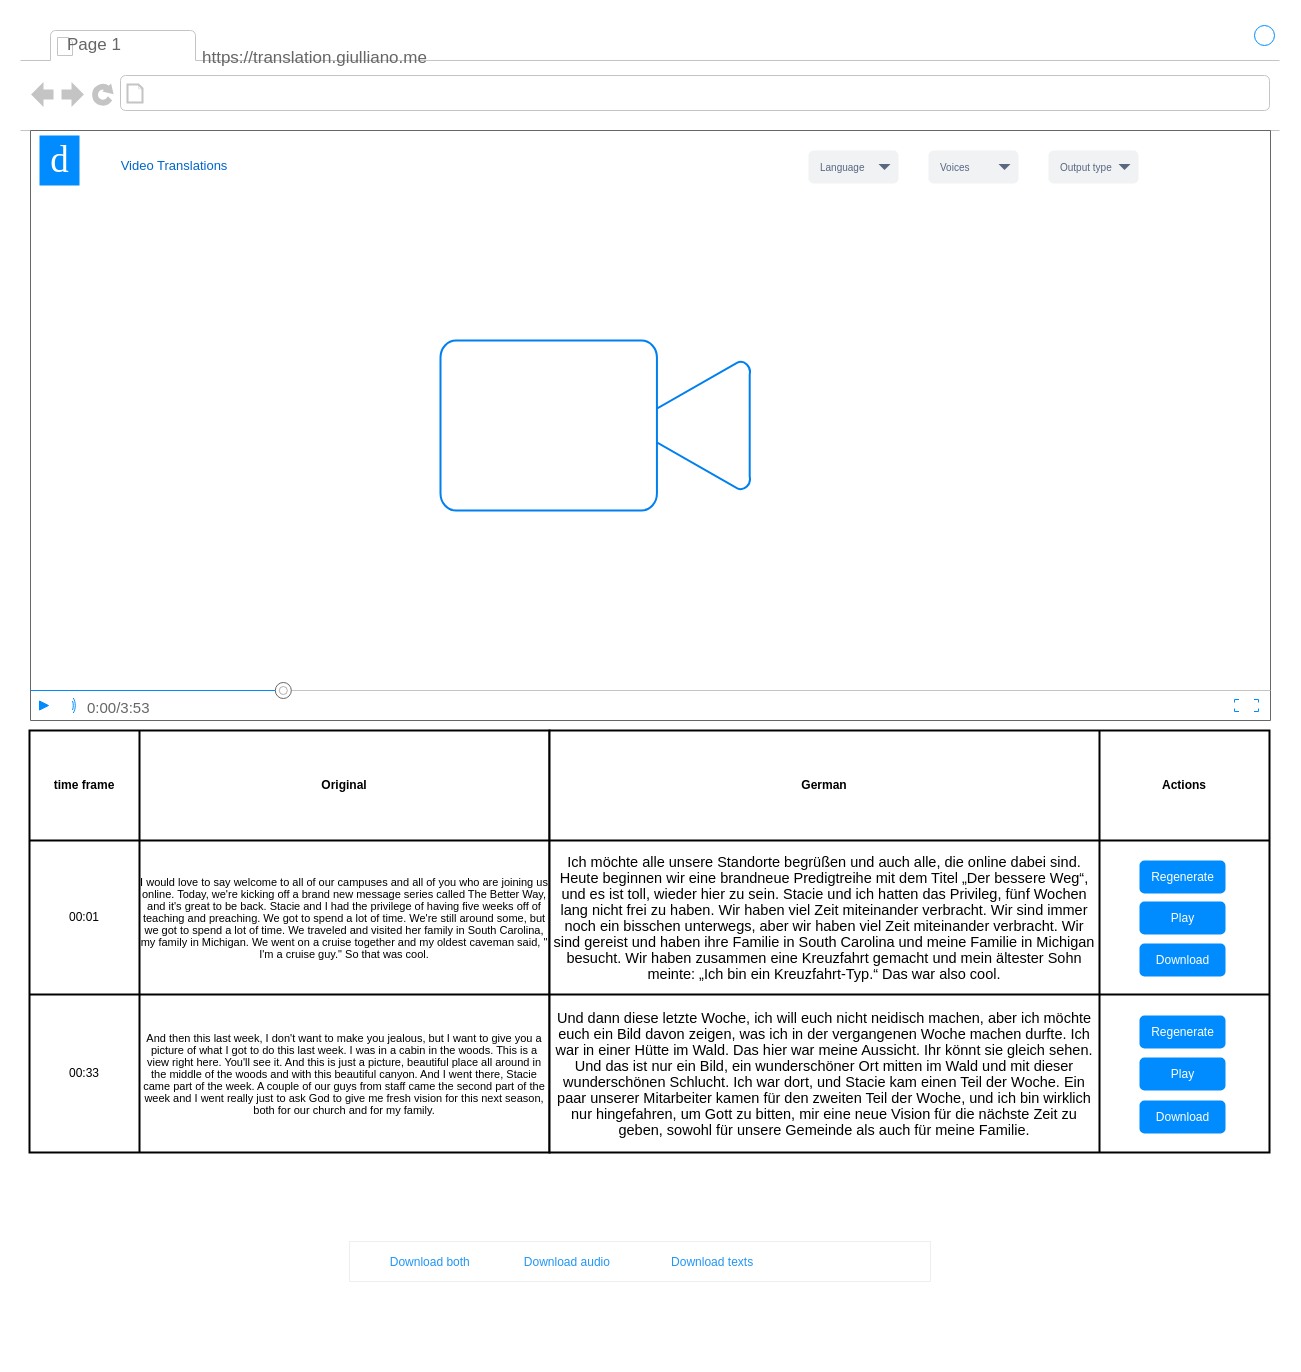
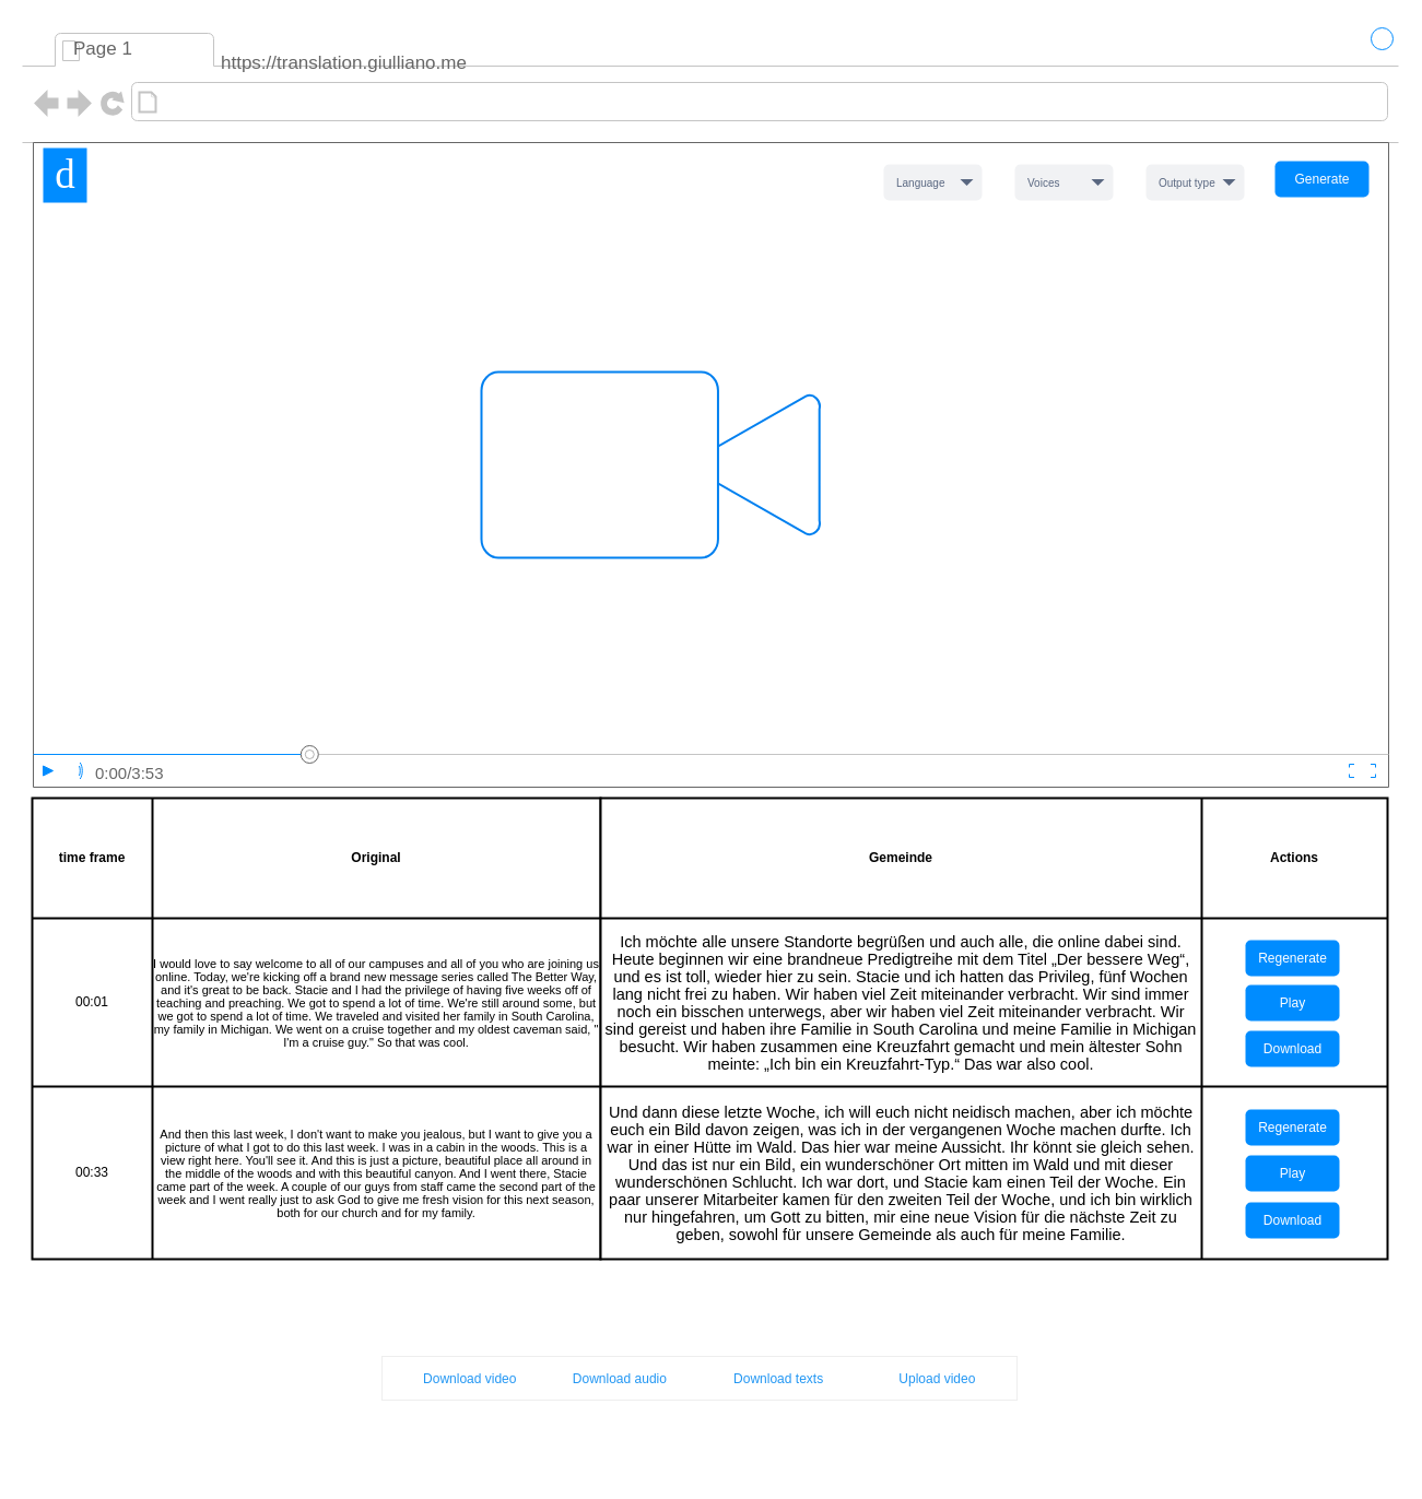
  <mxCell id="0" />
  <mxCell id="1" parent="0" />
  <mxCell id="2" value="" style="strokeWidth=1;shadow=0;dashed=0;align=center;html=1;shape=mxgraph.mockup.containers.browserWindow;rSize=0;strokeColor2=#008cff;strokeColor3=#c4c4c4;mainText=,;recursiveResize=0;strokeColor=#FFFFFF;fontColor=#FFFFFF;" parent="1" vertex="1"><mxGeometry x="20" y="20" width="1259" height="1330" as="geometry" /></mxCell>
  <mxCell id="3" value="Page 1" style="strokeWidth=1;shadow=0;dashed=0;align=center;html=1;shape=mxgraph.mockup.containers.anchor;fontSize=17;fontColor=#666666;align=left;" parent="2" vertex="1"><mxGeometry x="45" y="12" width="110" height="26" as="geometry" /></mxCell>
  <mxCell id="4" value="https://translation.giulliano.me" style="strokeWidth=1;shadow=0;dashed=0;align=center;html=1;shape=mxgraph.mockup.containers.anchor;rSize=0;fontSize=17;fontColor=#666666;align=left;" parent="2" vertex="1"><mxGeometry x="180" y="25" width="250" height="26" as="geometry" /></mxCell>
  <mxCell id="5" value="" style="verticalLabelPosition=bottom;shadow=0;dashed=0;align=center;html=1;verticalAlign=top;strokeWidth=1;shape=mxgraph.mockup.containers.videoPlayer;strokeColor=#666666;strokeColor2=#008cff;strokeColor3=#c4c4c4;textColor=#666666;fillColor2=#008cff;barHeight=30;barPos=20;" parent="2" vertex="1"><mxGeometry x="10" y="110" width="1240" height="590" as="geometry" /></mxCell>
  <mxCell id="6" value="Output type" style="rounded=1;fillColor=#F1F2F4;strokeColor=none;html=1;fontColor=#596780;align=left;fontSize=10;spacingLeft=10" parent="2" vertex="1"><mxGeometry x="1028" y="130" width="90" height="33" as="geometry" /></mxCell>
  <mxCell id="7" value="" style="shape=triangle;direction=south;fillColor=#596780;strokeColor=none;html=1" parent="6" vertex="1"><mxGeometry x="1" y="0.5" width="12" height="6" relative="1" as="geometry"><mxPoint x="-20" y="-3" as="offset" /></mxGeometry></mxCell>
  <mxCell id="8" value="Voices" style="rounded=1;fillColor=#F1F2F4;strokeColor=none;html=1;fontColor=#596780;align=left;fontSize=10;spacingLeft=10" parent="2" vertex="1"><mxGeometry x="908" y="130" width="90" height="33" as="geometry" /></mxCell>
  <mxCell id="9" value="" style="shape=triangle;direction=south;fillColor=#596780;strokeColor=none;html=1" parent="8" vertex="1"><mxGeometry x="1" y="0.5" width="12" height="6" relative="1" as="geometry"><mxPoint x="-20" y="-3" as="offset" /></mxGeometry></mxCell>
  <mxCell id="10" value="Language" style="rounded=1;fillColor=#F1F2F4;strokeColor=none;html=1;fontColor=#596780;align=left;fontSize=10;spacingLeft=10" parent="2" vertex="1"><mxGeometry x="788" y="130" width="90" height="33" as="geometry" /></mxCell>
  <mxCell id="11" value="" style="shape=triangle;direction=south;fillColor=#596780;strokeColor=none;html=1" parent="10" vertex="1"><mxGeometry x="1" y="0.5" width="12" height="6" relative="1" as="geometry"><mxPoint x="-20" y="-3" as="offset" /></mxGeometry></mxCell>
- <mxCell id="13" value="Video Translations" style="text;html=1;strokeColor=none;fillColor=none;align=center;verticalAlign=middle;whiteSpace=wrap;rounded=0;fontSize=13;fontColor=#0066CC;" parent="2" vertex="1"><mxGeometry x="59" y="135" width="190" height="20" as="geometry" /></mxCell>
+ <mxCell id="12" value="Generate" style="rounded=1;align=center;strokeColor=none;html=1;fontColor=#ffffff;fontSize=12;fillColor=#008CFF;" parent="2" vertex="1"><mxGeometry x="1146" y="127" width="86" height="33" as="geometry" /></mxCell>
  <mxCell id="14" value="" style="html=1;verticalLabelPosition=bottom;align=center;labelBackgroundColor=#ffffff;verticalAlign=top;strokeWidth=2;strokeColor=#0080F0;shadow=0;dashed=0;shape=mxgraph.ios7.icons.video_conversation;fontSize=13;fontColor=#0066CC;" parent="2" vertex="1"><mxGeometry x="420" y="320" width="310" height="170" as="geometry" /></mxCell>
  <mxCell id="15" value="" style="shape=rect;fillColor=#ffffff;strokeColor=#eeeeee;shadow=0;fontSize=13;fontColor=#0066CC;" parent="2" vertex="1"><mxGeometry x="329" y="1221" width="581" height="40" as="geometry" /></mxCell>
- <mxCell id="16" value="Download both" style="shape=rect;strokeColor=none;fillColor=none;fontSize=12;fontColor=#2196F3;dashed=0;" parent="15" vertex="1"><mxGeometry x="4" width="153.57" height="40" as="geometry" /></mxCell>
+ <mxCell id="16" value="Download video" style="shape=rect;strokeColor=none;fillColor=none;fontSize=12;fontColor=#2196F3;dashed=0;" parent="15" vertex="1"><mxGeometry x="4" width="153.57" height="40" as="geometry" /></mxCell>
  <mxCell id="17" value="Download audio" style="shape=rect;strokeColor=none;fillColor=none;fontSize=12;fontColor=#2196F3;dashed=0;" parent="15" vertex="1"><mxGeometry x="145.25" width="145.25" height="40" as="geometry" /></mxCell>
  <mxCell id="18" value="Download texts" style="shape=rect;strokeColor=none;fillColor=none;fontSize=12;fontColor=#2196F3;dashed=0;" parent="15" vertex="1"><mxGeometry x="290.5" width="145.25" height="40" as="geometry" /></mxCell>
+ <mxCell id="19" value="Upload video" style="shape=rect;strokeColor=none;fillColor=none;fontSize=12;fontColor=#2196F3;dashed=0;" parent="15" vertex="1"><mxGeometry x="435.75" width="145.25" height="40" as="geometry" /></mxCell>
  <mxCell id="20" value="d" style="text;html=1;align=center;verticalAlign=middle;resizable=0;points=[];autosize=1;fontSize=37;fontFamily=Tahoma;fillColor=#008CFF;fontColor=#FFFFFF;" parent="2" vertex="1"><mxGeometry x="19" y="115" width="40" height="50" as="geometry" /></mxCell>
  <mxCell id="21" value="" style="shape=table;html=1;whiteSpace=wrap;startSize=0;container=1;collapsible=0;childLayout=tableLayout;strokeWidth=2;" vertex="1" parent="2"><mxGeometry x="9" y="710" width="520" height="422" as="geometry" /></mxCell>
  <mxCell id="22" value="" style="shape=tableRow;horizontal=0;startSize=0;swimlaneHead=0;swimlaneBody=0;top=0;left=0;bottom=0;right=0;collapsible=0;dropTarget=0;fillColor=none;points=[[0,0.5],[1,0.5]];portConstraint=eastwest;" vertex="1" parent="21"><mxGeometry width="520" height="110" as="geometry" /></mxCell>
  <mxCell id="23" value="time frame" style="shape=partialRectangle;html=1;whiteSpace=wrap;connectable=0;fillColor=none;top=0;left=0;bottom=0;right=0;overflow=hidden;fontStyle=1" vertex="1" parent="22"><mxGeometry width="110" height="110" as="geometry"><mxRectangle width="110" height="110" as="alternateBounds" /></mxGeometry></mxCell>
  <mxCell id="24" value="Original" style="shape=partialRectangle;html=1;whiteSpace=wrap;connectable=0;fillColor=none;top=0;left=0;bottom=0;right=0;overflow=hidden;fontStyle=1" vertex="1" parent="22"><mxGeometry x="110" width="410" height="110" as="geometry"><mxRectangle width="410" height="110" as="alternateBounds" /></mxGeometry></mxCell>
  <mxCell id="25" value="" style="shape=tableRow;horizontal=0;startSize=0;swimlaneHead=0;swimlaneBody=0;top=0;left=0;bottom=0;right=0;collapsible=0;dropTarget=0;fillColor=none;points=[[0,0.5],[1,0.5]];portConstraint=eastwest;" vertex="1" parent="21"><mxGeometry y="110" width="520" height="154" as="geometry" /></mxCell>
  <mxCell id="26" value="00:01" style="shape=partialRectangle;html=1;whiteSpace=wrap;connectable=0;fillColor=none;top=0;left=0;bottom=0;right=0;overflow=hidden;" vertex="1" parent="25"><mxGeometry width="110" height="154" as="geometry"><mxRectangle width="110" height="154" as="alternateBounds" /></mxGeometry></mxCell>
  <mxCell id="27" value="&lt;p style=&quot;margin: 0px; font-style: normal; font-variant-caps: normal; font-stretch: normal; font-size: 11px; line-height: normal; font-family: Arial; font-size-adjust: none; font-kerning: auto; font-variant-alternates: normal; font-variant-ligatures: normal; font-variant-numeric: normal; font-variant-east-asian: normal; font-variant-position: normal; font-variant-emoji: normal; font-feature-settings: normal; font-optical-sizing: auto; font-variation-settings: normal;&quot;&gt;I would love to say welcome to all of our campuses and all of you who are joining us online. Today, we're kicking off a brand new message series called The Better Way, and it's great to be back. Stacie and I had the privilege of having five weeks off of teaching and preaching. We got to spend a lot of time. We're still around some, but we got to spend a lot of time. We traveled and visited her family in South Carolina, my family in Michigan. We went on a cruise together and my oldest caveman said, &quot; I'm a cruise guy.&quot; So that was cool.&lt;/p&gt;" style="shape=partialRectangle;html=1;whiteSpace=wrap;connectable=0;fillColor=none;top=0;left=0;bottom=0;right=0;overflow=hidden;" vertex="1" parent="25"><mxGeometry x="110" width="410" height="154" as="geometry"><mxRectangle width="410" height="154" as="alternateBounds" /></mxGeometry></mxCell>
  <mxCell id="28" value="" style="shape=tableRow;horizontal=0;startSize=0;swimlaneHead=0;swimlaneBody=0;top=0;left=0;bottom=0;right=0;collapsible=0;dropTarget=0;fillColor=none;points=[[0,0.5],[1,0.5]];portConstraint=eastwest;" vertex="1" parent="21"><mxGeometry y="264" width="520" height="158" as="geometry" /></mxCell>
  <mxCell id="29" value="00:33" style="shape=partialRectangle;html=1;whiteSpace=wrap;connectable=0;fillColor=none;top=0;left=0;bottom=0;right=0;overflow=hidden;" vertex="1" parent="28"><mxGeometry width="110" height="158" as="geometry"><mxRectangle width="110" height="158" as="alternateBounds" /></mxGeometry></mxCell>
  <mxCell id="30" value="&lt;p style=&quot;margin: 0px; font-style: normal; font-variant-caps: normal; font-stretch: normal; font-size: 11px; line-height: normal; font-family: Arial; font-size-adjust: none; font-kerning: auto; font-variant-alternates: normal; font-variant-ligatures: normal; font-variant-numeric: normal; font-variant-east-asian: normal; font-variant-position: normal; font-variant-emoji: normal; font-feature-settings: normal; font-optical-sizing: auto; font-variation-settings: normal;&quot;&gt;And then this last week, I don't want to make you jealous, but I want to give you a picture of what I got to do this last week. I was in a cabin in the woods. This is a view right here. You'll see it. And this is just a picture, beautiful place all around in the middle of the woods and with this beautiful canyon. And I went there, Stacie came part of the week. A couple of our guys from staff came the second part of the week and I went really just to ask God to give me fresh vision for this next season, both for our church and for my family.&lt;/p&gt;" style="shape=partialRectangle;html=1;whiteSpace=wrap;connectable=0;fillColor=none;top=0;left=0;bottom=0;right=0;overflow=hidden;" vertex="1" parent="28"><mxGeometry x="110" width="410" height="158" as="geometry"><mxRectangle width="410" height="158" as="alternateBounds" /></mxGeometry></mxCell>
  <mxCell id="31" value="" style="shape=table;html=1;whiteSpace=wrap;startSize=0;container=1;collapsible=0;childLayout=tableLayout;strokeWidth=2;" vertex="1" parent="2"><mxGeometry x="529" y="710" width="720" height="422" as="geometry" /></mxCell>
  <mxCell id="32" value="" style="shape=tableRow;horizontal=0;startSize=0;swimlaneHead=0;swimlaneBody=0;top=0;left=0;bottom=0;right=0;collapsible=0;dropTarget=0;fillColor=none;points=[[0,0.5],[1,0.5]];portConstraint=eastwest;" vertex="1" parent="31"><mxGeometry width="720" height="110" as="geometry" /></mxCell>
- <mxCell id="33" value="German" style="shape=partialRectangle;html=1;whiteSpace=wrap;connectable=0;fillColor=none;top=0;left=0;bottom=0;right=0;overflow=hidden;fontStyle=1" vertex="1" parent="32"><mxGeometry width="550" height="110" as="geometry"><mxRectangle width="550" height="110" as="alternateBounds" /></mxGeometry></mxCell>
+ <mxCell id="33" value="Gemeinde" style="shape=partialRectangle;html=1;whiteSpace=wrap;connectable=0;fillColor=none;top=0;left=0;bottom=0;right=0;overflow=hidden;fontStyle=1" vertex="1" parent="32"><mxGeometry width="550" height="110" as="geometry"><mxRectangle width="550" height="110" as="alternateBounds" /></mxGeometry></mxCell>
  <mxCell id="34" value="Actions" style="shape=partialRectangle;html=1;whiteSpace=wrap;connectable=0;fillColor=none;top=0;left=0;bottom=0;right=0;overflow=hidden;fontStyle=1" vertex="1" parent="32"><mxGeometry x="550" width="170" height="110" as="geometry"><mxRectangle width="170" height="110" as="alternateBounds" /></mxGeometry></mxCell>
  <mxCell id="35" value="" style="shape=tableRow;horizontal=0;startSize=0;swimlaneHead=0;swimlaneBody=0;top=0;left=0;bottom=0;right=0;collapsible=0;dropTarget=0;fillColor=none;points=[[0,0.5],[1,0.5]];portConstraint=eastwest;" vertex="1" parent="31"><mxGeometry y="110" width="720" height="154" as="geometry" /></mxCell>
  <mxCell id="36" value="&lt;p style=&quot;margin: 0px; font-style: normal; font-variant-caps: normal; font-stretch: normal; font-size: 14.5px; line-height: normal; font-family: Arial; font-size-adjust: none; font-kerning: auto; font-variant-alternates: normal; font-variant-ligatures: normal; font-variant-numeric: normal; font-variant-east-asian: normal; font-variant-position: normal; font-variant-emoji: normal; font-feature-settings: normal; font-optical-sizing: auto; font-variation-settings: normal; -webkit-text-stroke-width: 0px; -webkit-text-stroke-color: rgb(0, 0, 0);&quot;&gt;Ich möchte alle unsere Standorte begrüßen und auch alle, die online dabei sind. Heute beginnen wir eine brandneue Predigtreihe mit dem Titel „Der bessere Weg“, und es ist toll, wieder hier zu sein. Stacie und ich hatten das Privileg, fünf Wochen lang nicht frei zu haben. Wir haben viel Zeit miteinander verbracht. Wir sind immer noch ein bisschen unterwegs, aber wir haben viel Zeit miteinander verbracht. Wir sind gereist und haben ihre Familie in South Carolina und meine Familie in Michigan besucht. Wir haben zusammen eine Kreuzfahrt gemacht und mein ältester Sohn meinte: „Ich bin ein Kreuzfahrt-Typ.“ Das war also cool.&lt;/p&gt;" style="shape=partialRectangle;html=1;whiteSpace=wrap;connectable=0;fillColor=none;top=0;left=0;bottom=0;right=0;overflow=hidden;" vertex="1" parent="35"><mxGeometry width="550" height="154" as="geometry"><mxRectangle width="550" height="154" as="alternateBounds" /></mxGeometry></mxCell>
  <mxCell id="37" value="" style="shape=partialRectangle;html=1;whiteSpace=wrap;connectable=0;fillColor=none;top=0;left=0;bottom=0;right=0;overflow=hidden;" vertex="1" parent="35"><mxGeometry x="550" width="170" height="154" as="geometry"><mxRectangle width="170" height="154" as="alternateBounds" /></mxGeometry></mxCell>
  <mxCell id="38" value="" style="shape=tableRow;horizontal=0;startSize=0;swimlaneHead=0;swimlaneBody=0;top=0;left=0;bottom=0;right=0;collapsible=0;dropTarget=0;fillColor=none;points=[[0,0.5],[1,0.5]];portConstraint=eastwest;" vertex="1" parent="31"><mxGeometry y="264" width="720" height="158" as="geometry" /></mxCell>
  <mxCell id="39" value="&lt;p style=&quot;margin: 0px; font-style: normal; font-variant-caps: normal; font-stretch: normal; font-size: 14.5px; line-height: normal; font-family: Arial; font-size-adjust: none; font-kerning: auto; font-variant-alternates: normal; font-variant-ligatures: normal; font-variant-numeric: normal; font-variant-east-asian: normal; font-variant-position: normal; font-variant-emoji: normal; font-feature-settings: normal; font-optical-sizing: auto; font-variation-settings: normal; -webkit-text-stroke-width: 0px; -webkit-text-stroke-color: rgb(0, 0, 0);&quot;&gt;Und dann diese letzte Woche, ich will euch nicht neidisch machen, aber ich möchte euch ein Bild davon zeigen, was ich in der vergangenen Woche machen durfte. Ich war in einer Hütte im Wald. Das hier war meine Aussicht. Ihr könnt sie gleich sehen. Und das ist nur ein Bild, ein wunderschöner Ort mitten im Wald und mit dieser wunderschönen Schlucht. Ich war dort, und Stacie kam einen Teil der Woche. Ein paar unserer Mitarbeiter kamen für den zweiten Teil der Woche, und ich bin wirklich nur hingefahren, um Gott zu bitten, mir eine neue Vision für die nächste Zeit zu geben, sowohl für unsere Gemeinde als auch für meine Familie.&lt;/p&gt;" style="shape=partialRectangle;html=1;whiteSpace=wrap;connectable=0;fillColor=none;top=0;left=0;bottom=0;right=0;overflow=hidden;" vertex="1" parent="38"><mxGeometry width="550" height="158" as="geometry"><mxRectangle width="550" height="158" as="alternateBounds" /></mxGeometry></mxCell>
  <mxCell id="40" value="" style="shape=partialRectangle;html=1;whiteSpace=wrap;connectable=0;fillColor=none;top=0;left=0;bottom=0;right=0;overflow=hidden;" vertex="1" parent="38"><mxGeometry x="550" width="170" height="158" as="geometry"><mxRectangle width="170" height="158" as="alternateBounds" /></mxGeometry></mxCell>
  <mxCell id="41" value="Regenerate" style="rounded=1;align=center;strokeColor=none;html=1;fontColor=#ffffff;fontSize=12;fillColor=#008CFF;" vertex="1" parent="2"><mxGeometry x="1119" y="840" width="86" height="33" as="geometry" /></mxCell>
  <mxCell id="42" value="Regenerate" style="rounded=1;align=center;strokeColor=none;html=1;fontColor=#ffffff;fontSize=12;fillColor=#008CFF;" vertex="1" parent="2"><mxGeometry x="1119" y="995" width="86" height="33" as="geometry" /></mxCell>
  <mxCell id="43" value="Play" style="rounded=1;align=center;strokeColor=none;html=1;fontColor=#ffffff;fontSize=12;fillColor=#008CFF;" vertex="1" parent="2"><mxGeometry x="1119" y="881" width="86" height="33" as="geometry" /></mxCell>
  <mxCell id="44" value="Play" style="rounded=1;align=center;strokeColor=none;html=1;fontColor=#ffffff;fontSize=12;fillColor=#008CFF;" vertex="1" parent="2"><mxGeometry x="1119" y="1037" width="86" height="33" as="geometry" /></mxCell>
  <mxCell id="45" value="Download" style="rounded=1;align=center;strokeColor=none;html=1;fontColor=#ffffff;fontSize=12;fillColor=#008CFF;" vertex="1" parent="2"><mxGeometry x="1119" y="923" width="86" height="33" as="geometry" /></mxCell>
  <mxCell id="46" value="Download" style="rounded=1;align=center;strokeColor=none;html=1;fontColor=#ffffff;fontSize=12;fillColor=#008CFF;" vertex="1" parent="2"><mxGeometry x="1119" y="1080" width="86" height="33" as="geometry" /></mxCell>
